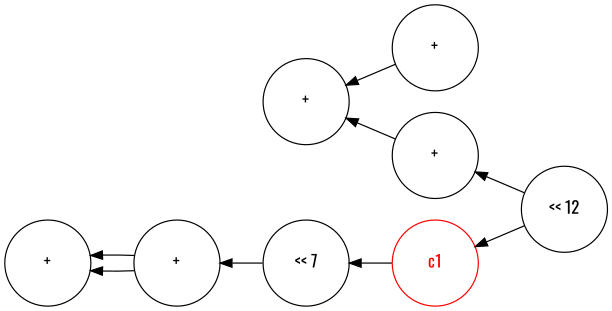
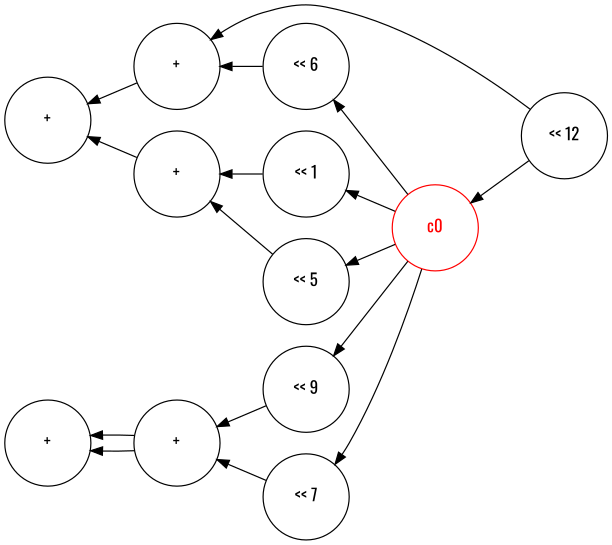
  digraph {
    fontname=Oswald
    rankdir=LR
    node [color=black fontcolor=black fontname=Oswald margin=0 shape=circle style=solid]
    edge [dir=back fontname=Oswald]
-   n1 [color=red fontcolor=red label=c1 width=1]
+   n1 [color=red fontcolor=red label=c0 width=1]
    n2 [label="<< 12" width=1]
+   n3 [label="<< 1" width=1]
+   n4 [label="<< 5" width=1]
    n5 [label="+" width=1]
+   n6 [label="<< 6" width=1]
    n7 [label="+" width=1]
    n8 [label="+" width=1]
+   n9 [label="<< 9" width=1]
    n10 [label="<< 7" width=1]
    n11 [label="+" width=1]
    n12 [label="+" width=1]
    n1 -> n2
+   n3 -> n1
+   n4 -> n1
+   n5 -> n3
+   n5 -> n4
+   n6 -> n1
    n7 -> n2
+   n7 -> n6
    n8 -> n5
    n8 -> n7
+   n9 -> n1
    n10 -> n1
+   n11 -> n9
    n11 -> n10
    n12 -> n11
    n12 -> n11
  }
